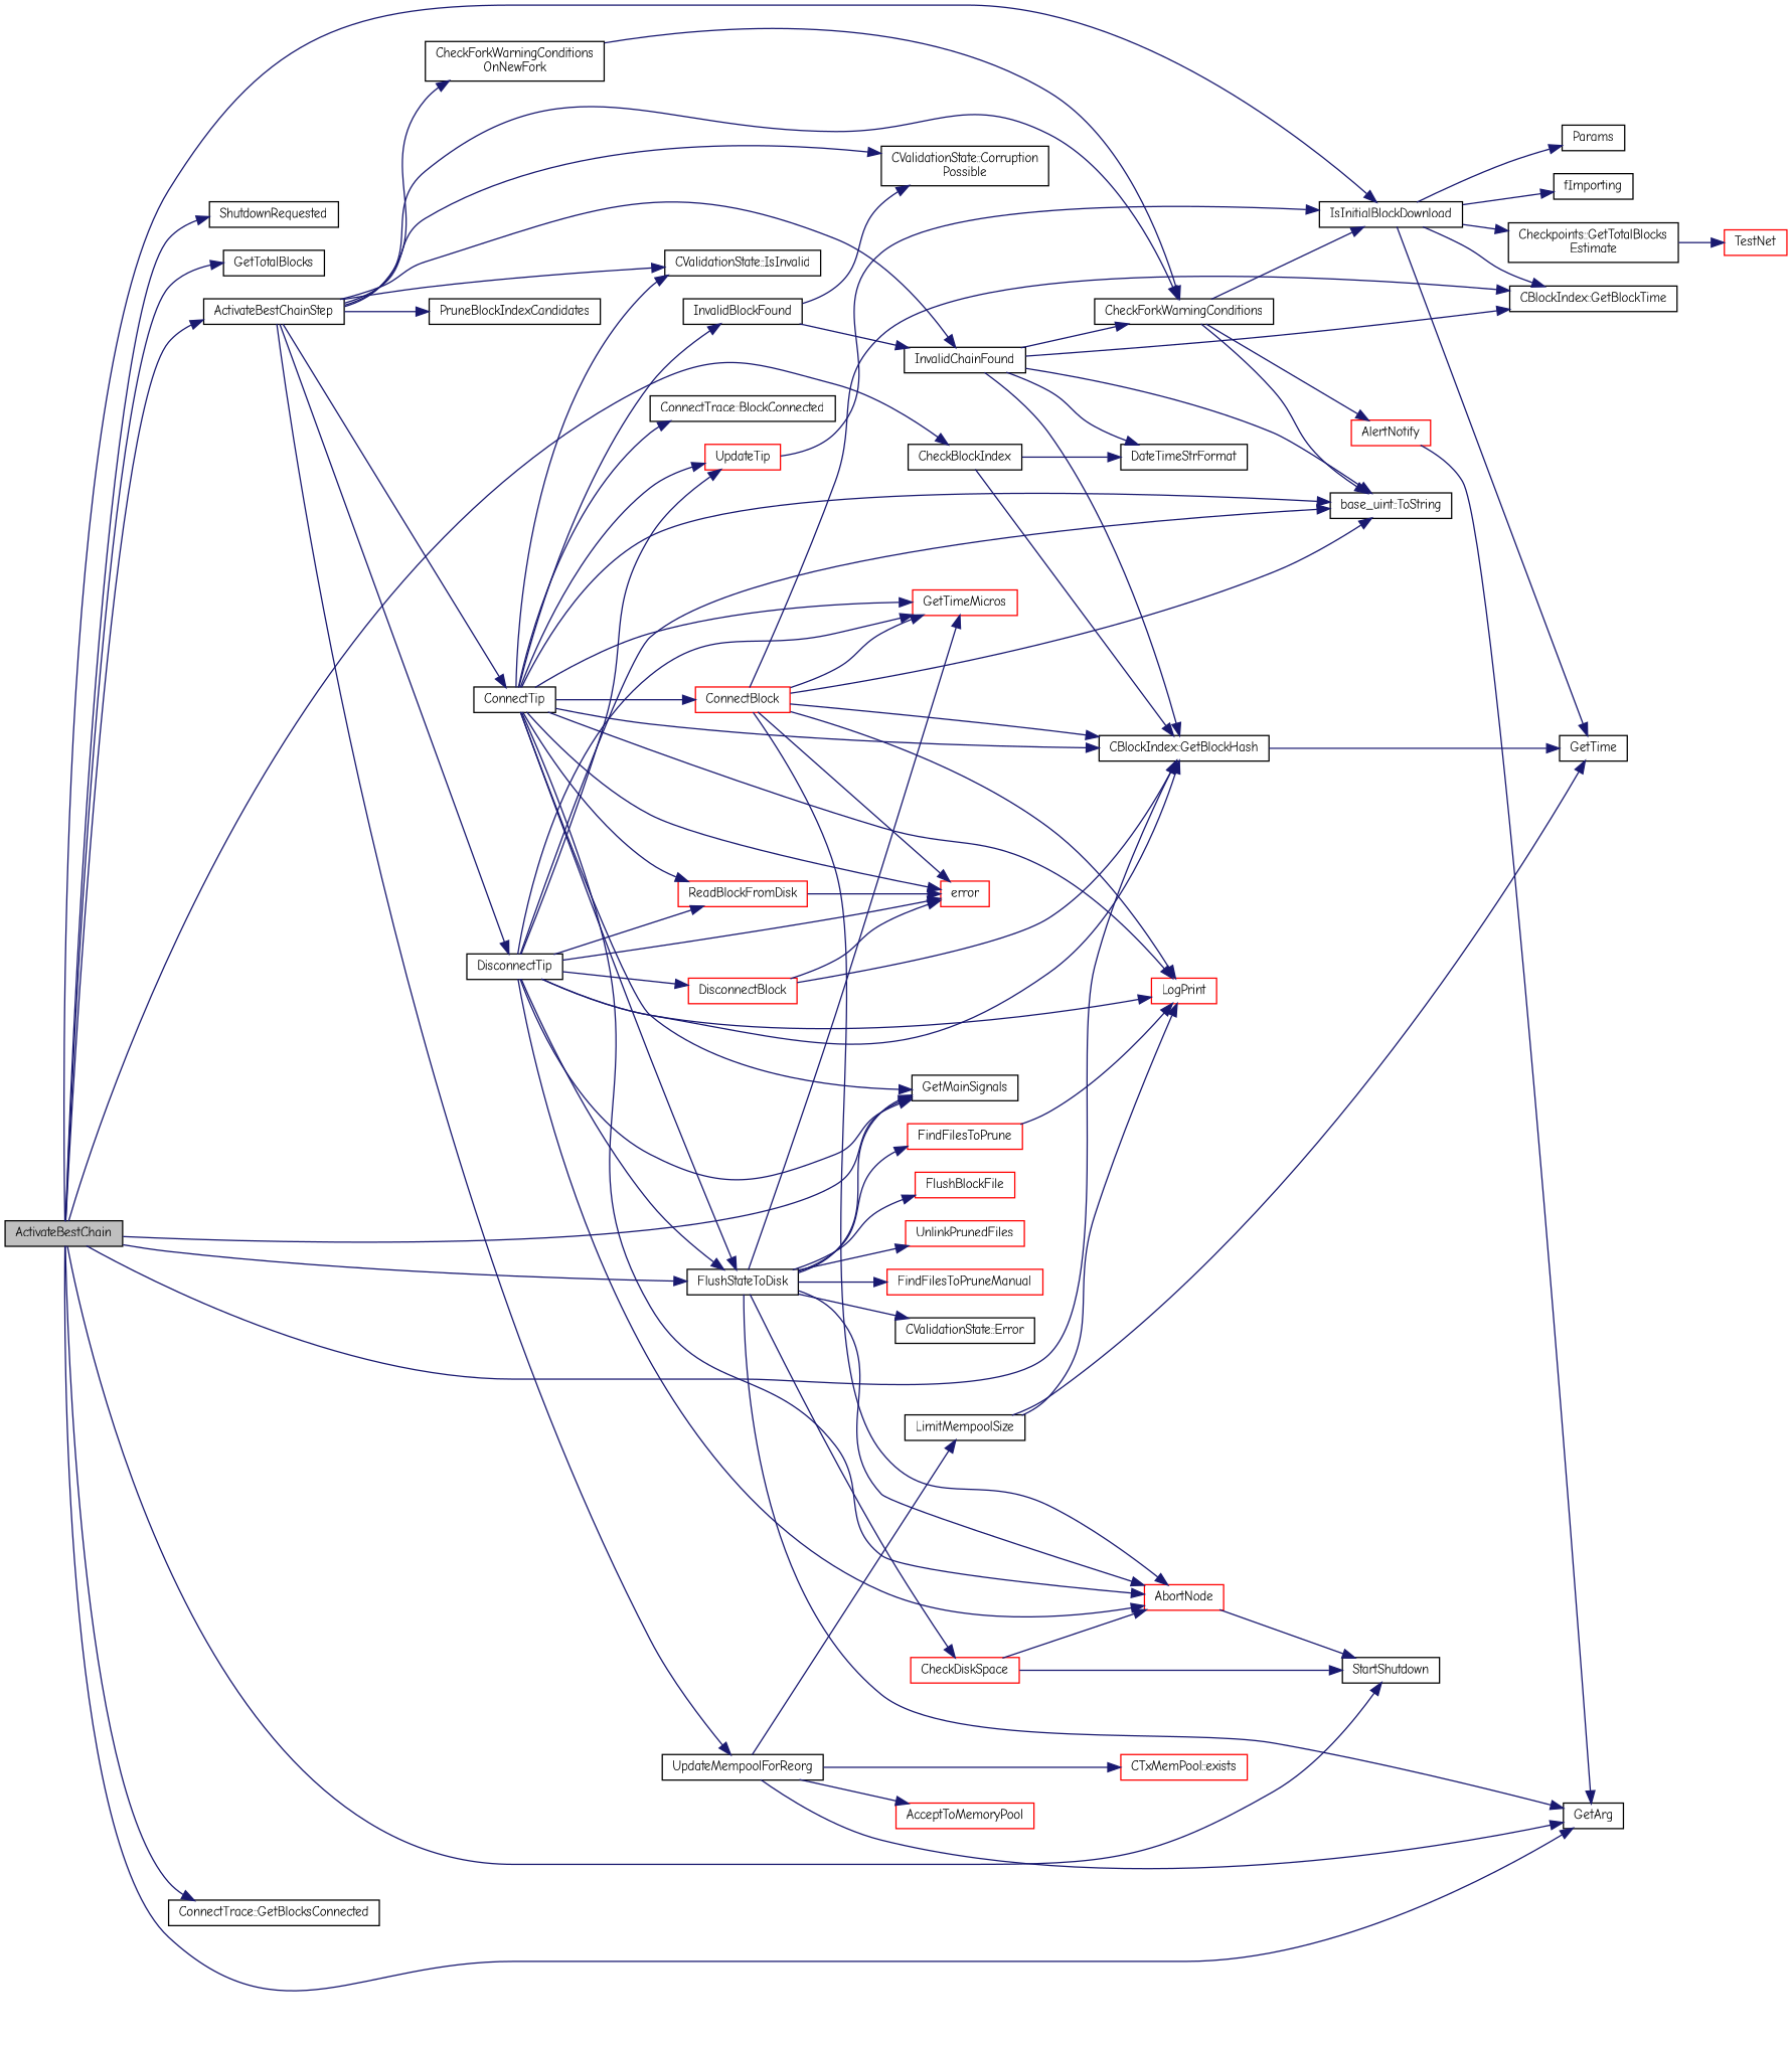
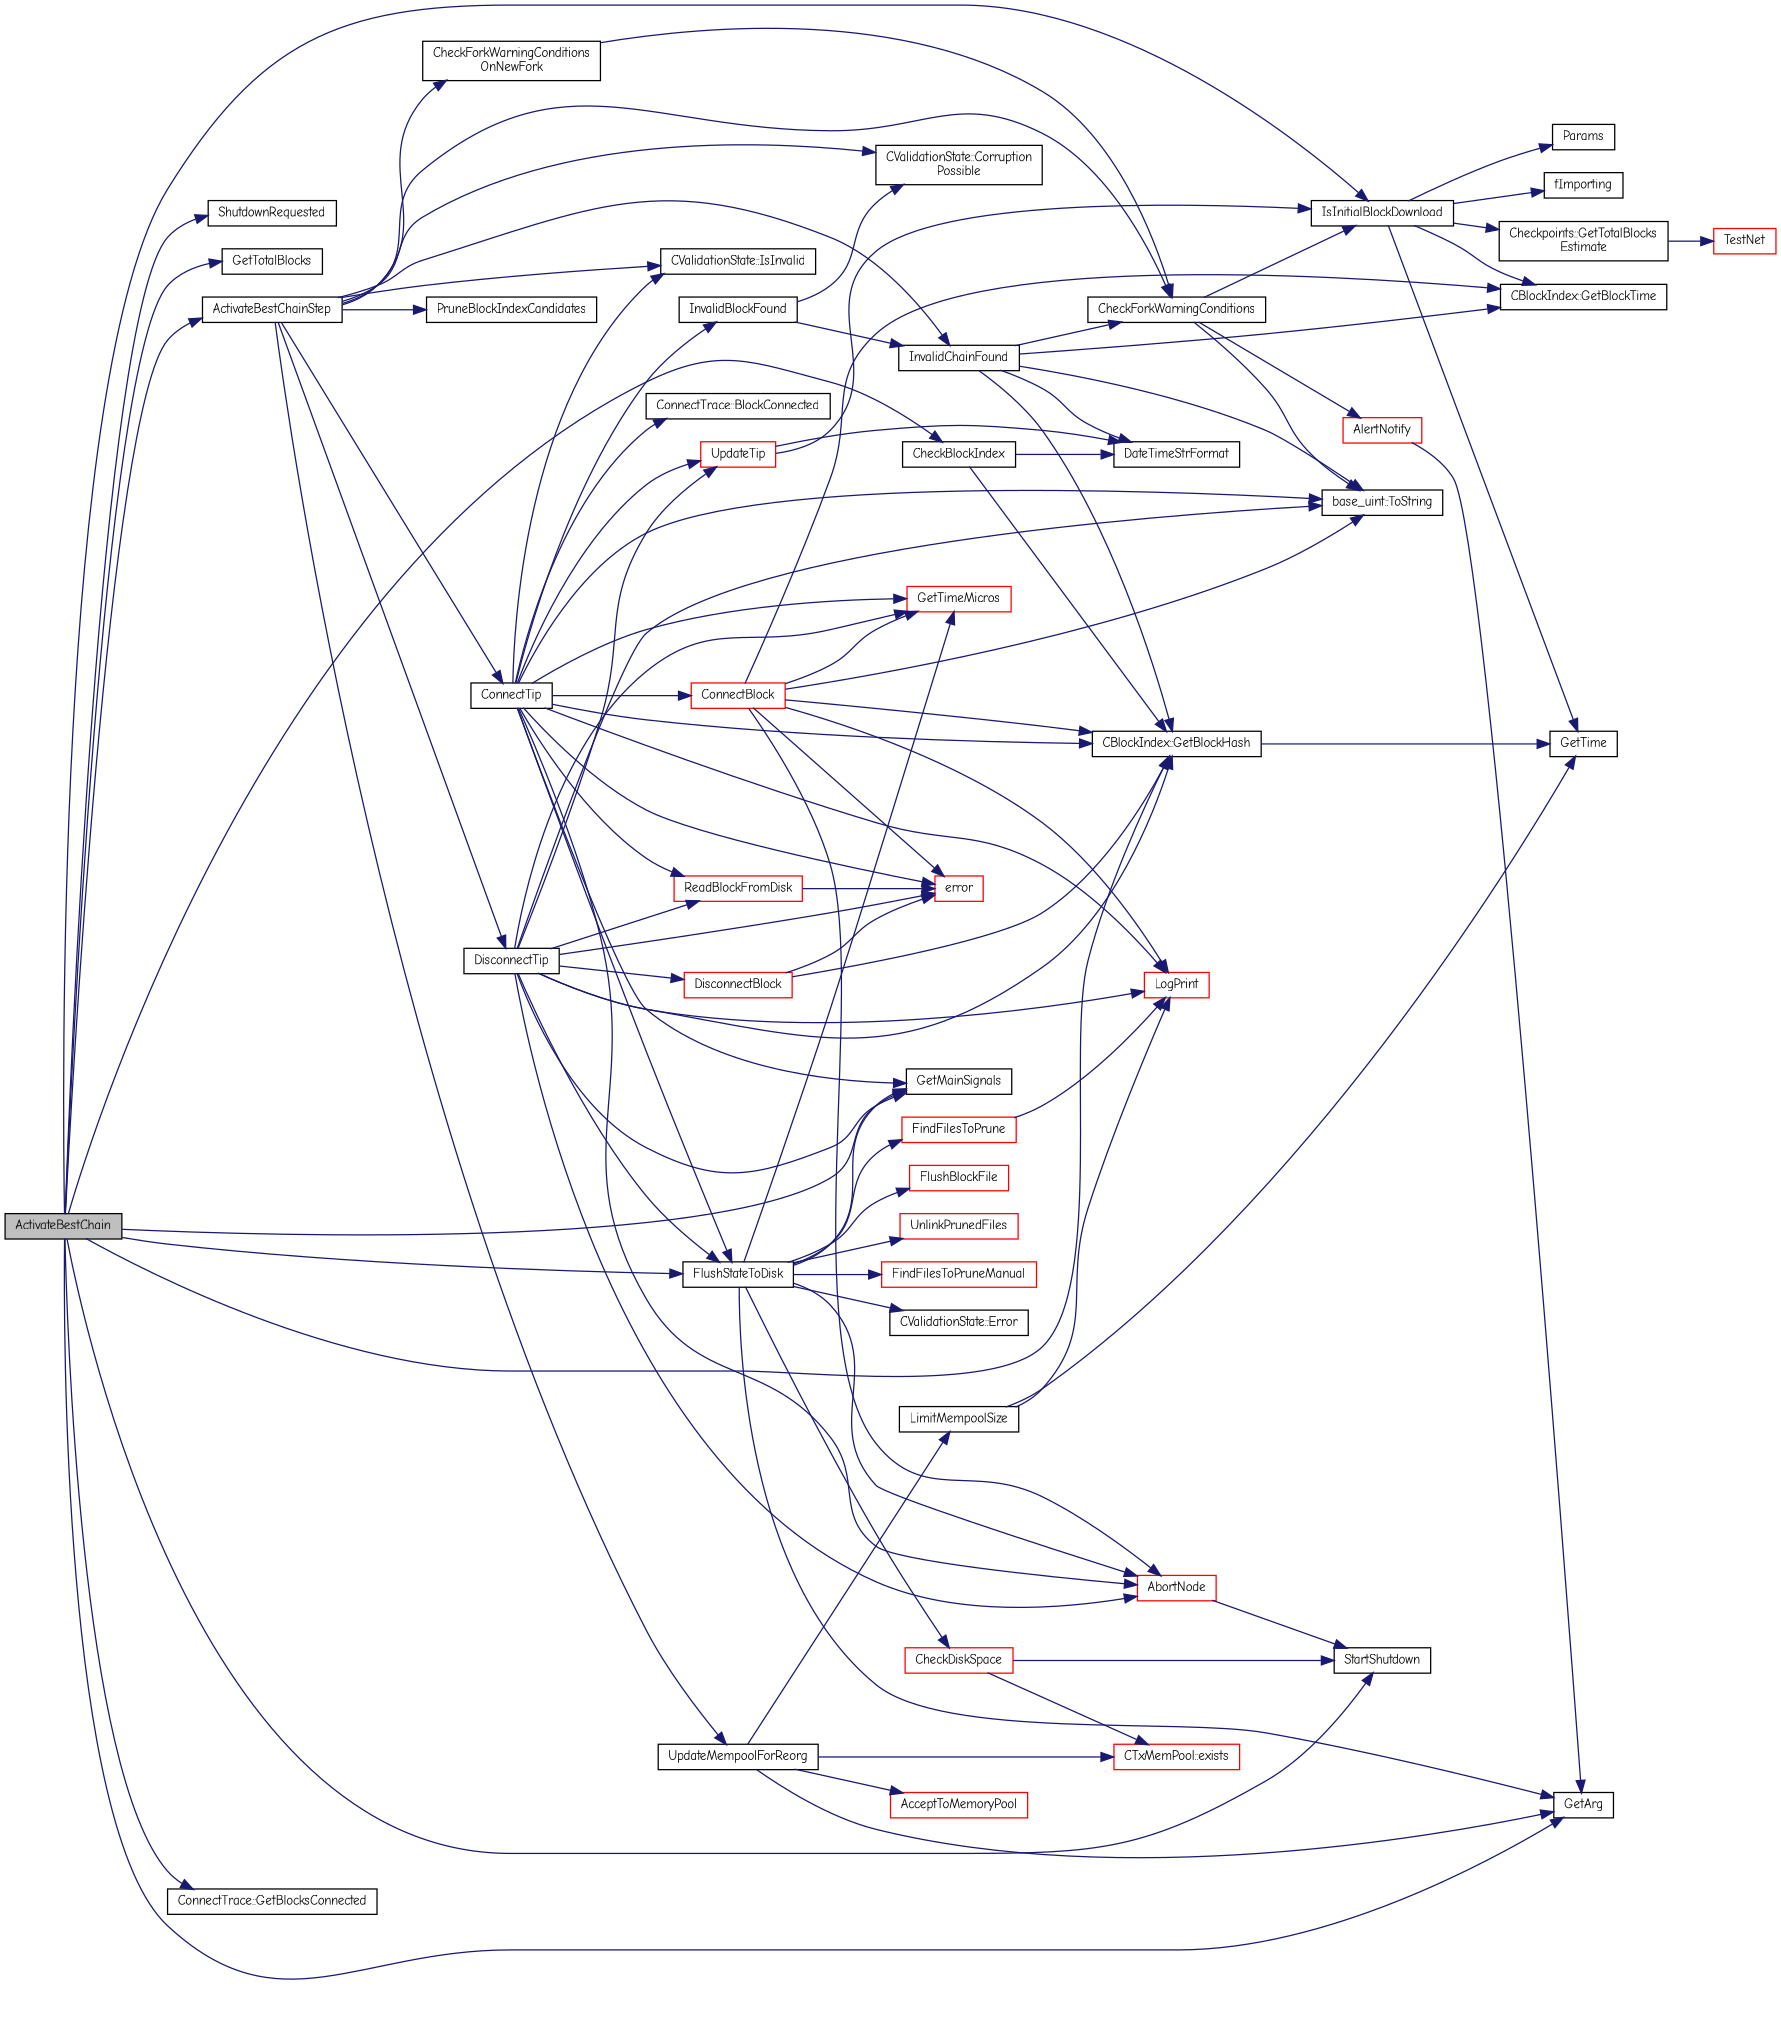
  digraph {
    fontname="Comic Neue"
    rankdir=LR
    node [color=black fillcolor=white fontname="Comic Neue" fontsize=10 shape=record style=filled]
    edge [color=midnightblue fontname="Comic Neue" fontsize=10 labelfontname=Helvetica labelfontsize=10 style=solid]
    n1 [fillcolor=grey75 fontcolor=black height=0.2 label=ActivateBestChain width=0.4]
    n2 [height=0.2 label=GetArg width=0.4]
    n3 [height=0.2 label=ShutdownRequested width=0.4]
    n4 [height=0.2 label=GetTotalBlocks width=0.4]
    n5 [height=0.2 label=ActivateBestChainStep width=0.4]
    n6 [height=0.2 label=StartShutdown width=0.4]
    n7 [height=0.2 label="CBlockIndex::GetBlockHash" width=0.4]
    n8 [height=0.2 label=FlushStateToDisk width=0.4]
    n9 [height=0.2 label=GetMainSignals width=0.4]
    n10 [height=0.2 label=IsInitialBlockDownload width=0.4]
    n11 [height=0.2 label="ConnectTrace::GetBlocksConnected" width=0.4]
    n12 [height=0.2 label=CheckBlockIndex width=0.4]
    n13 [height=0.2 label=DisconnectTip width=0.4]
    n14 [height=0.2 label=UpdateMempoolForReorg width=0.4]
    n15 [height=0.2 label=ConnectTip width=0.4]
    n16 [height=0.2 label="CValidationState::IsInvalid" width=0.4]
    n17 [height=0.2 label="CValidationState::Corruption\lPossible" width=0.4]
    n18 [height=0.2 label=InvalidChainFound width=0.4]
    n19 [height=0.2 label=CheckForkWarningConditions width=0.4]
    n20 [height=0.2 label=PruneBlockIndexCandidates width=0.4]
    n21 [height=0.2 label="CheckForkWarningConditions\lOnNewFork" width=0.4]
    n22 [height=0.2 label=GetTime width=0.4]
    n23 [color=red height=0.2 label=AbortNode width=0.4]
    n24 [color=red height=0.2 label=GetTimeMicros width=0.4]
    n25 [color=red height=0.2 label=FindFilesToPruneManual width=0.4]
    n26 [color=red height=0.2 label=FindFilesToPrune width=0.4]
    n27 [color=red height=0.2 label=CheckDiskSpace width=0.4]
    n28 [height=0.2 label="CValidationState::Error" width=0.4]
    n29 [color=red height=0.2 label=FlushBlockFile width=0.4]
    n30 [color=red height=0.2 label=UnlinkPrunedFiles width=0.4]
    n31 [height=0.2 label="Checkpoints::GetTotalBlocks\lEstimate" width=0.4]
    n32 [height=0.2 label="CBlockIndex::GetBlockTime" width=0.4]
    n33 [height=0.2 label=Params width=0.4]
    n34 [height=0.2 label=fImporting width=0.4]
    n35 [height=0.2 label=DateTimeStrFormat width=0.4]
    n36 [color=red height=0.2 label=ReadBlockFromDisk width=0.4]
    n37 [color=red height=0.2 label=error width=0.4]
    n38 [color=red height=0.2 label=DisconnectBlock width=0.4]
    n39 [height=0.2 label="base_uint::ToString" width=0.4]
    n40 [color=red height=0.2 label=LogPrint width=0.4]
    n41 [color=red height=0.2 label=UpdateTip width=0.4]
    n42 [color=red height=0.2 label=AcceptToMemoryPool width=0.4]
    n43 [color=red height=0.2 label="CTxMemPool::exists" width=0.4]
    n44 [height=0.2 label=LimitMempoolSize width=0.4]
    n45 [color=red height=0.2 label=ConnectBlock width=0.4]
    n46 [height=0.2 label=InvalidBlockFound width=0.4]
    n47 [height=0.2 label="ConnectTrace::BlockConnected" width=0.4]
    n48 [color=red height=0.2 label=AlertNotify width=0.4]
    n49 [color=red height=0.2 label=TestNet width=0.4]
    n1 -> n2
    n1 -> n3
    n1 -> n4
    n1 -> n5
    n1 -> n6
    n1 -> n7
    n1 -> n8
    n1 -> n9
    n1 -> n10
    n1 -> n11
    n1 -> n12
    n5 -> n13
    n5 -> n14
    n5 -> n15
    n5 -> n16
    n5 -> n17
    n5 -> n18
    n5 -> n19
    n5 -> n20
    n5 -> n21
    n7 -> n22
    n8 -> n2
    n8 -> n9
    n8 -> n23
    n8 -> n24
    n8 -> n25
    n8 -> n26
    n8 -> n27
    n8 -> n28
    n8 -> n29
    n8 -> n30
    n10 -> n22
    n10 -> n31
    n10 -> n32
    n10 -> n33
    n10 -> n34
    n12 -> n7
    n12 -> n35
    n13 -> n7
    n13 -> n8
    n13 -> n9
    n13 -> n23
    n13 -> n24
    n13 -> n36
    n13 -> n37
    n13 -> n38
    n13 -> n39
    n13 -> n40
    n13 -> n41
    n14 -> n2
    n14 -> n42
    n14 -> n43
    n14 -> n44
    n15 -> n7
    n15 -> n8
    n15 -> n9
    n15 -> n16
    n15 -> n23
    n15 -> n24
    n15 -> n36
    n15 -> n37
    n15 -> n39
    n15 -> n40
    n15 -> n41
    n15 -> n45
    n15 -> n46
    n15 -> n47
    n18 -> n7
    n18 -> n19
    n18 -> n32
    n18 -> n35
    n18 -> n39
    n19 -> n10
    n19 -> n39
    n19 -> n48
    n21 -> n19
    n23 -> n6
    n26 -> n40
    n27 -> n6
-   n27 -> n23
+   n27 -> n43
    n31 -> n49
    n36 -> n37
    n38 -> n7
    n38 -> n37
    n41 -> n10
+   n41 -> n35
    n44 -> n22
    n44 -> n40
    n45 -> n7
    n45 -> n23
    n45 -> n24
    n45 -> n32
    n45 -> n37
    n45 -> n39
    n45 -> n40
    n46 -> n17
    n46 -> n18
    n48 -> n2
  }
